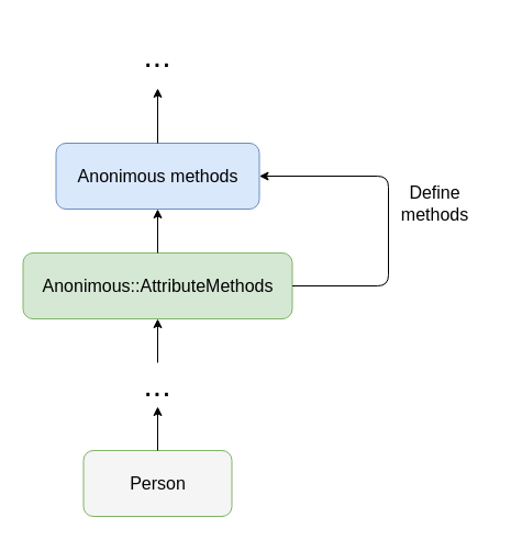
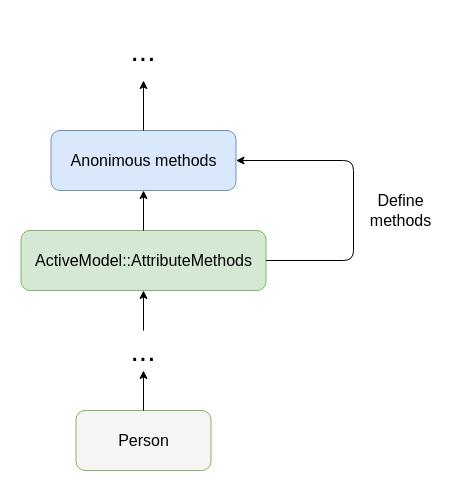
  <mxCell id="0" />
  <mxCell id="1" parent="0" />
  <mxCell id="2" value="Person" style="rounded=1;whiteSpace=wrap;html=1;fontSize=16;fillColor=#f5f5f5;strokeColor=#82b366;" vertex="1" parent="1"><mxGeometry x="75.5" y="410" width="135" height="60" as="geometry" /></mxCell>
- <mxCell id="3" value="&lt;span style=&quot;font-size: 16px;&quot;&gt;Anonimous::AttributeMethods&lt;/span&gt;" style="rounded=1;whiteSpace=wrap;html=1;fontSize=16;fillColor=#d5e8d4;strokeColor=#82b366;" vertex="1" parent="1"><mxGeometry x="20.5" y="230" width="245" height="60" as="geometry" /></mxCell>
+ <mxCell id="3" value="&lt;span style=&quot;font-size: 16px;&quot;&gt;ActiveModel::AttributeMethods&lt;/span&gt;" style="rounded=1;whiteSpace=wrap;html=1;fontSize=16;fillColor=#d5e8d4;strokeColor=#82b366;" vertex="1" parent="1"><mxGeometry x="20.5" y="230" width="245" height="60" as="geometry" /></mxCell>
  <mxCell id="4" value="Anonimous methods" style="rounded=1;whiteSpace=wrap;html=1;fontSize=16;fillColor=#dae8fc;strokeColor=#6c8ebf;" vertex="1" parent="1"><mxGeometry x="50.5" y="130" width="185" height="60" as="geometry" /></mxCell>
  <mxCell id="5" value="" style="endArrow=classic;html=1;exitX=0.5;exitY=0;exitDx=0;exitDy=0;" edge="1" parent="1" source="2" target="9"><mxGeometry width="50" height="50" relative="1" as="geometry"><mxPoint x="43" y="480" as="sourcePoint" /><mxPoint x="143" y="360" as="targetPoint" /></mxGeometry></mxCell>
  <mxCell id="6" value="" style="endArrow=classic;html=1;entryX=0.5;entryY=1;entryDx=0;entryDy=0;exitX=0.5;exitY=0;exitDx=0;exitDy=0;" edge="1" parent="1" source="3" target="4"><mxGeometry width="50" height="50" relative="1" as="geometry"><mxPoint x="43" y="480" as="sourcePoint" /><mxPoint x="93" y="430" as="targetPoint" /></mxGeometry></mxCell>
  <mxCell id="7" value="" style="endArrow=classic;html=1;exitX=0.5;exitY=0;exitDx=0;exitDy=0;entryX=0.5;entryY=1;entryDx=0;entryDy=0;" edge="1" parent="1" source="4" target="8"><mxGeometry width="50" height="50" relative="1" as="geometry"><mxPoint x="143" y="107" as="sourcePoint" /><mxPoint x="143" y="70" as="targetPoint" /></mxGeometry></mxCell>
  <mxCell id="8" value="...&lt;br style=&quot;font-size: 30px;&quot;&gt;" style="text;html=1;strokeColor=none;fillColor=none;align=center;verticalAlign=middle;whiteSpace=wrap;rounded=0;fontSize=30;" vertex="1" parent="1"><mxGeometry x="123" y="20" width="40" height="60" as="geometry" /></mxCell>
  <mxCell id="9" value="...&lt;br&gt;" style="text;html=1;strokeColor=none;fillColor=none;align=center;verticalAlign=middle;whiteSpace=wrap;rounded=0;fontSize=30;flipH=0;flipV=0;" vertex="1" parent="1"><mxGeometry x="123" y="330" width="40" height="40" as="geometry" /></mxCell>
  <mxCell id="10" value="" style="endArrow=classic;html=1;exitX=0.5;exitY=0;exitDx=0;exitDy=0;entryX=0.5;entryY=1;entryDx=0;entryDy=0;" edge="1" parent="1" source="9" target="3"><mxGeometry width="50" height="50" relative="1" as="geometry"><mxPoint x="43" y="550" as="sourcePoint" /><mxPoint x="93" y="500" as="targetPoint" /></mxGeometry></mxCell>
  <mxCell id="11" value="" style="edgeStyle=segmentEdgeStyle;endArrow=classic;html=1;fontSize=30;exitX=1;exitY=0.5;exitDx=0;exitDy=0;entryX=1;entryY=0.5;entryDx=0;entryDy=0;" edge="1" parent="1" source="3" target="4"><mxGeometry width="50" height="50" relative="1" as="geometry"><mxPoint x="303" y="300" as="sourcePoint" /><mxPoint x="353" y="90" as="targetPoint" /><Array as="points"><mxPoint x="353" y="260" /><mxPoint x="353" y="160" /></Array></mxGeometry></mxCell>
  <mxCell id="12" style="edgeStyle=orthogonalEdgeStyle;rounded=0;orthogonalLoop=1;jettySize=auto;html=1;exitX=0.5;exitY=1;exitDx=0;exitDy=0;fontSize=16;" edge="1" parent="1" source="9" target="9"><mxGeometry relative="1" as="geometry" /></mxCell>
- <mxCell id="13" value="Define methods" style="text;html=1;strokeColor=none;fillColor=none;align=center;verticalAlign=middle;whiteSpace=wrap;rounded=0;fontSize=16;" vertex="1" parent="1"><mxGeometry x="353" y="175" width="85" height="20" as="geometry" /></mxCell>
+ <mxCell id="13" value="Define methods" style="text;html=1;strokeColor=none;fillColor=none;align=center;verticalAlign=middle;whiteSpace=wrap;rounded=0;fontSize=16;" vertex="1" parent="1"><mxGeometry x="358" y="200" width="85" height="20" as="geometry" /></mxCell>
